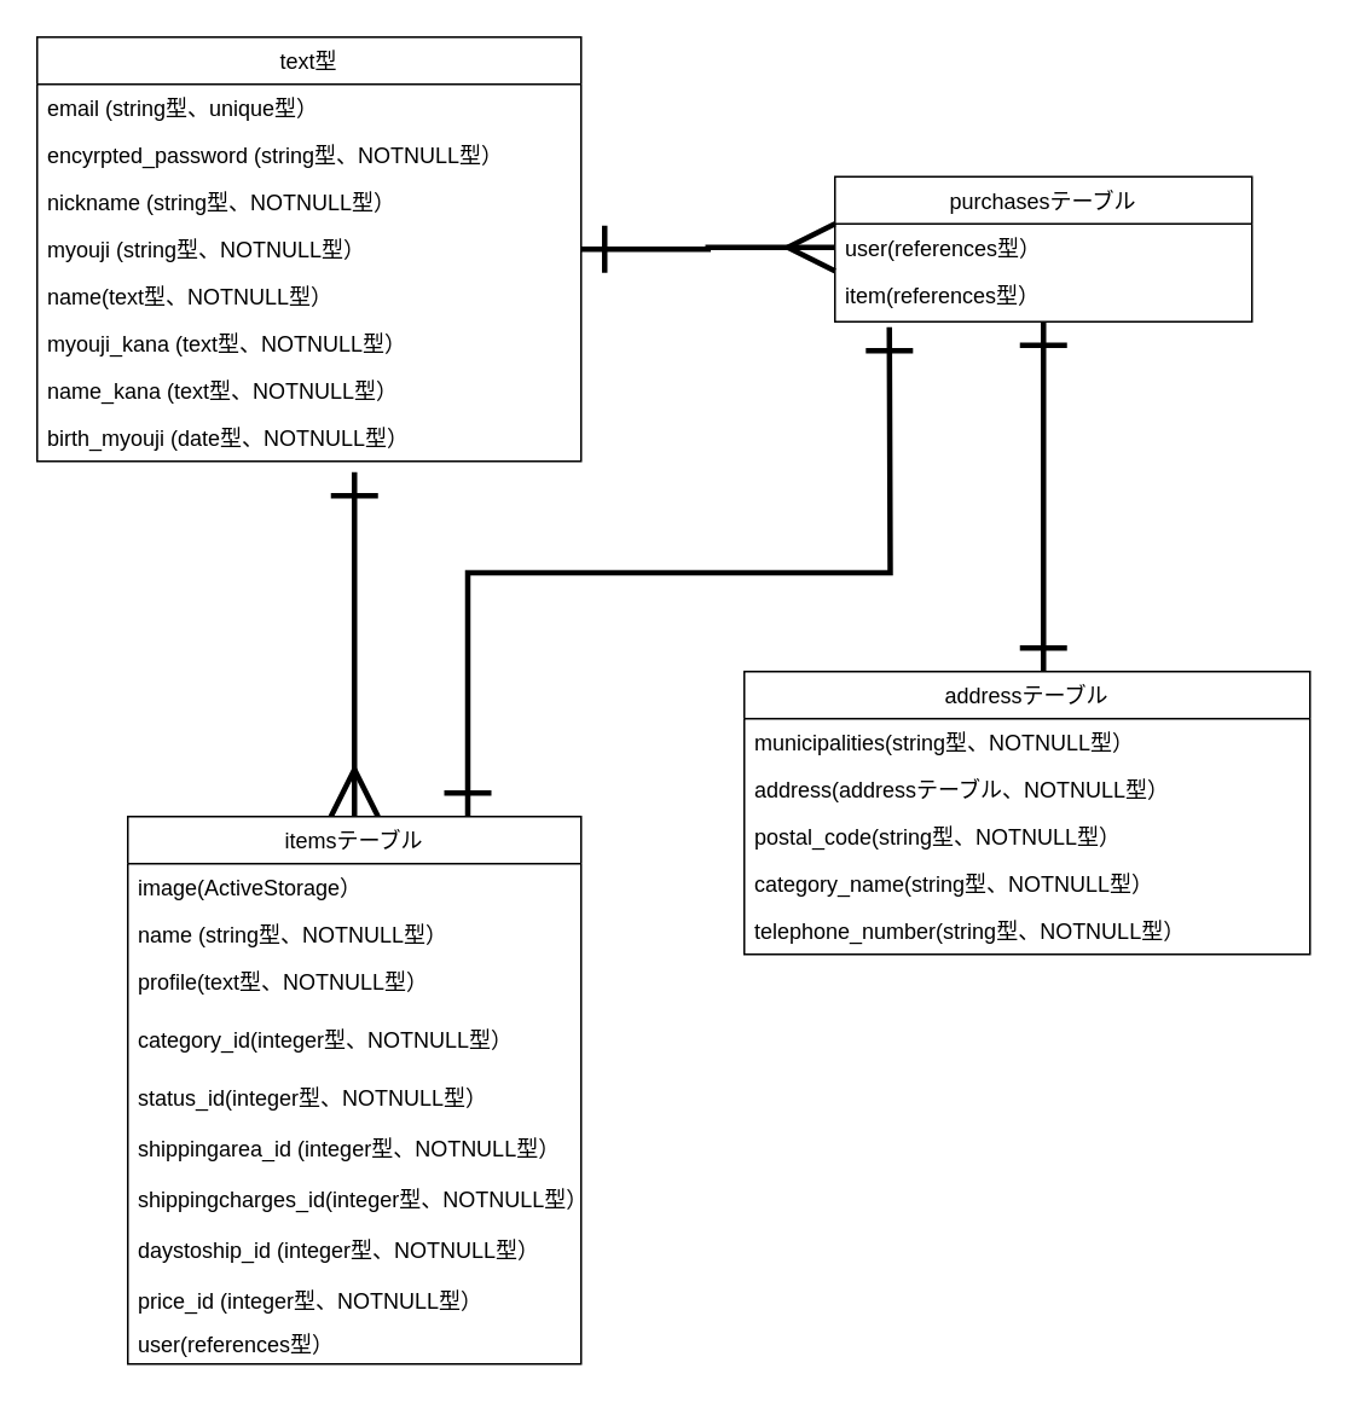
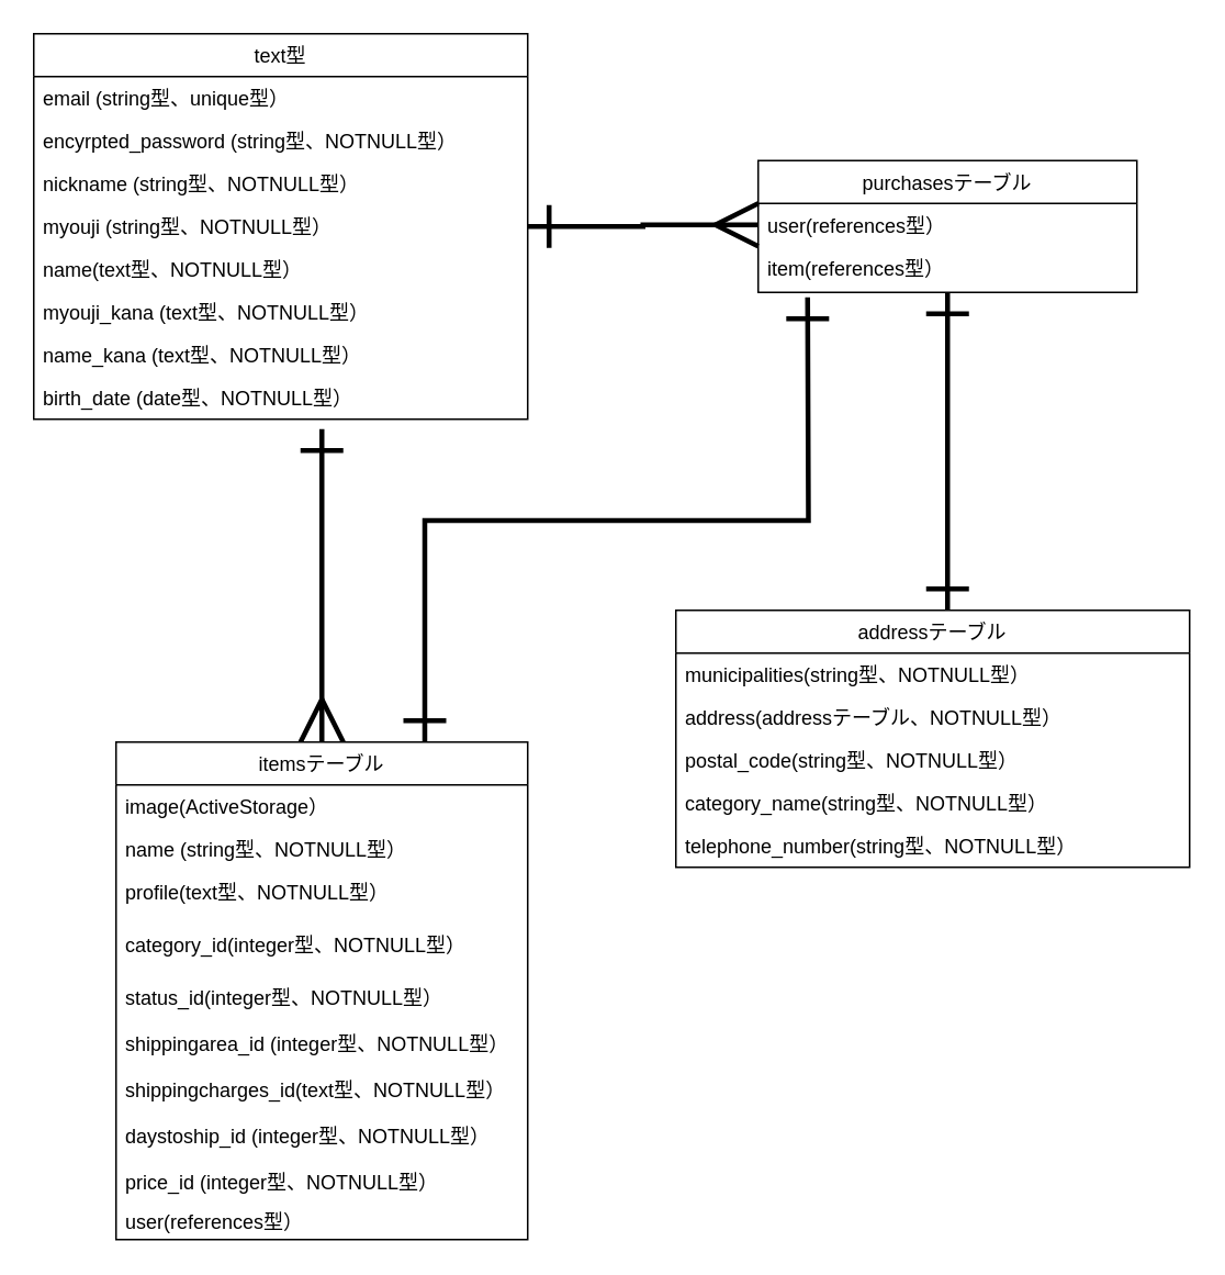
  <mxCell id="0" />
  <mxCell id="1" parent="0" />
  <mxCell id="2" value="text型" style="swimlane;fontStyle=0;childLayout=stackLayout;horizontal=1;startSize=26;horizontalStack=0;resizeParent=1;resizeParentMax=0;resizeLast=0;collapsible=1;marginBottom=0;" parent="1" vertex="1"><mxGeometry x="20" y="20" width="300" height="234" as="geometry"><mxRectangle x="70" y="130" width="50" height="26" as="alternateBounds" /></mxGeometry></mxCell>
  <mxCell id="3" value="email (string型、unique型）" style="text;strokeColor=none;fillColor=none;align=left;verticalAlign=top;spacingLeft=4;spacingRight=4;overflow=hidden;rotatable=0;points=[[0,0.5],[1,0.5]];portConstraint=eastwest;" parent="2" vertex="1"><mxGeometry y="26" width="300" height="26" as="geometry" /></mxCell>
  <mxCell id="4" value="encyrpted_password (string型、NOTNULL型）" style="text;strokeColor=none;fillColor=none;align=left;verticalAlign=top;spacingLeft=4;spacingRight=4;overflow=hidden;rotatable=0;points=[[0,0.5],[1,0.5]];portConstraint=eastwest;" parent="2" vertex="1"><mxGeometry y="52" width="300" height="26" as="geometry" /></mxCell>
  <mxCell id="5" value="nickname (string型、NOTNULL型）" style="text;strokeColor=none;fillColor=none;align=left;verticalAlign=top;spacingLeft=4;spacingRight=4;overflow=hidden;rotatable=0;points=[[0,0.5],[1,0.5]];portConstraint=eastwest;" vertex="1" parent="2"><mxGeometry y="78" width="300" height="26" as="geometry" /></mxCell>
  <mxCell id="6" value="myouji (string型、NOTNULL型）" style="text;strokeColor=none;fillColor=none;align=left;verticalAlign=top;spacingLeft=4;spacingRight=4;overflow=hidden;rotatable=0;points=[[0,0.5],[1,0.5]];portConstraint=eastwest;" parent="2" vertex="1"><mxGeometry y="104" width="300" height="26" as="geometry" /></mxCell>
  <mxCell id="7" value="name(text型、NOTNULL型）" style="text;strokeColor=none;fillColor=none;align=left;verticalAlign=top;spacingLeft=4;spacingRight=4;overflow=hidden;rotatable=0;points=[[0,0.5],[1,0.5]];portConstraint=eastwest;" parent="2" vertex="1"><mxGeometry y="130" width="300" height="26" as="geometry" /></mxCell>
  <mxCell id="8" value="myouji_kana (text型、NOTNULL型）" style="text;strokeColor=none;fillColor=none;align=left;verticalAlign=top;spacingLeft=4;spacingRight=4;overflow=hidden;rotatable=0;points=[[0,0.5],[1,0.5]];portConstraint=eastwest;" parent="2" vertex="1"><mxGeometry y="156" width="300" height="26" as="geometry" /></mxCell>
  <mxCell id="9" value="name_kana (text型、NOTNULL型）" style="text;strokeColor=none;fillColor=none;align=left;verticalAlign=top;spacingLeft=4;spacingRight=4;overflow=hidden;rotatable=0;points=[[0,0.5],[1,0.5]];portConstraint=eastwest;" parent="2" vertex="1"><mxGeometry y="182" width="300" height="26" as="geometry" /></mxCell>
- <mxCell id="10" value="birth_myouji (date型、NOTNULL型）" style="text;strokeColor=none;fillColor=none;align=left;verticalAlign=top;spacingLeft=4;spacingRight=4;overflow=hidden;rotatable=0;points=[[0,0.5],[1,0.5]];portConstraint=eastwest;" parent="2" vertex="1"><mxGeometry y="208" width="300" height="26" as="geometry" /></mxCell>
+ <mxCell id="10" value="birth_date (date型、NOTNULL型）" style="text;strokeColor=none;fillColor=none;align=left;verticalAlign=top;spacingLeft=4;spacingRight=4;overflow=hidden;rotatable=0;points=[[0,0.5],[1,0.5]];portConstraint=eastwest;" parent="2" vertex="1"><mxGeometry y="208" width="300" height="26" as="geometry" /></mxCell>
  <mxCell id="11" style="edgeStyle=orthogonalEdgeStyle;rounded=0;orthogonalLoop=1;jettySize=auto;html=1;startArrow=ERmany;startFill=0;endArrow=ERone;endFill=0;startSize=22;endSize=22;strokeWidth=3;" edge="1" parent="1" source="13"><mxGeometry relative="1" as="geometry"><mxPoint x="195" y="260" as="targetPoint" /></mxGeometry></mxCell>
  <mxCell id="12" style="edgeStyle=orthogonalEdgeStyle;rounded=0;orthogonalLoop=1;jettySize=auto;html=1;exitX=0.75;exitY=0;exitDx=0;exitDy=0;startArrow=ERone;startFill=0;endArrow=ERone;endFill=0;startSize=22;endSize=22;strokeWidth=3;" edge="1" parent="1" source="13"><mxGeometry relative="1" as="geometry"><mxPoint x="490" y="180" as="targetPoint" /></mxGeometry></mxCell>
  <mxCell id="13" value="itemsテーブル" style="swimlane;fontStyle=0;childLayout=stackLayout;horizontal=1;startSize=26;horizontalStack=0;resizeParent=1;resizeParentMax=0;resizeLast=0;collapsible=1;marginBottom=0;" parent="1" vertex="1"><mxGeometry x="70" y="450" width="250" height="302" as="geometry" /></mxCell>
  <mxCell id="14" value="image(ActiveStorage）" style="text;strokeColor=none;fillColor=none;align=left;verticalAlign=top;spacingLeft=4;spacingRight=4;overflow=hidden;rotatable=0;points=[[0,0.5],[1,0.5]];portConstraint=eastwest;" parent="13" vertex="1"><mxGeometry y="26" width="250" height="26" as="geometry" /></mxCell>
  <mxCell id="15" value="name (string型、NOTNULL型）" style="text;strokeColor=none;fillColor=none;align=left;verticalAlign=top;spacingLeft=4;spacingRight=4;overflow=hidden;rotatable=0;points=[[0,0.5],[1,0.5]];portConstraint=eastwest;" parent="13" vertex="1"><mxGeometry y="52" width="250" height="26" as="geometry" /></mxCell>
  <mxCell id="16" value="profile(text型、NOTNULL型）" style="text;strokeColor=none;fillColor=none;align=left;verticalAlign=top;spacingLeft=4;spacingRight=4;overflow=hidden;rotatable=0;points=[[0,0.5],[1,0.5]];portConstraint=eastwest;" parent="13" vertex="1"><mxGeometry y="78" width="250" height="32" as="geometry" /></mxCell>
  <mxCell id="17" value="category_id(integer型、NOTNULL型）" style="text;strokeColor=none;fillColor=none;align=left;verticalAlign=top;spacingLeft=4;spacingRight=4;overflow=hidden;rotatable=0;points=[[0,0.5],[1,0.5]];portConstraint=eastwest;" parent="13" vertex="1"><mxGeometry y="110" width="250" height="32" as="geometry" /></mxCell>
  <mxCell id="18" value="status_id(integer型、NOTNULL型）" style="text;strokeColor=none;fillColor=none;align=left;verticalAlign=top;spacingLeft=4;spacingRight=4;overflow=hidden;rotatable=0;points=[[0,0.5],[1,0.5]];portConstraint=eastwest;" parent="13" vertex="1"><mxGeometry y="142" width="250" height="28" as="geometry" /></mxCell>
  <mxCell id="19" value="shippingarea_id (integer型、NOTNULL型）" style="text;strokeColor=none;fillColor=none;align=left;verticalAlign=top;spacingLeft=4;spacingRight=4;overflow=hidden;rotatable=0;points=[[0,0.5],[1,0.5]];portConstraint=eastwest;" parent="13" vertex="1"><mxGeometry y="170" width="250" height="28" as="geometry" /></mxCell>
- <mxCell id="20" value="shippingcharges_id(integer型、NOTNULL型）" style="text;strokeColor=none;fillColor=none;align=left;verticalAlign=top;spacingLeft=4;spacingRight=4;overflow=hidden;rotatable=0;points=[[0,0.5],[1,0.5]];portConstraint=eastwest;" parent="13" vertex="1"><mxGeometry y="198" width="250" height="28" as="geometry" /></mxCell>
+ <mxCell id="20" value="shippingcharges_id(text型、NOTNULL型）" style="text;strokeColor=none;fillColor=none;align=left;verticalAlign=top;spacingLeft=4;spacingRight=4;overflow=hidden;rotatable=0;points=[[0,0.5],[1,0.5]];portConstraint=eastwest;" parent="13" vertex="1"><mxGeometry y="198" width="250" height="28" as="geometry" /></mxCell>
  <mxCell id="21" value="daystoship_id (integer型、NOTNULL型）" style="text;strokeColor=none;fillColor=none;align=left;verticalAlign=top;spacingLeft=4;spacingRight=4;overflow=hidden;rotatable=0;points=[[0,0.5],[1,0.5]];portConstraint=eastwest;" parent="13" vertex="1"><mxGeometry y="226" width="250" height="28" as="geometry" /></mxCell>
  <mxCell id="22" value="price_id (integer型、NOTNULL型）" style="text;strokeColor=none;fillColor=none;align=left;verticalAlign=top;spacingLeft=4;spacingRight=4;overflow=hidden;rotatable=0;points=[[0,0.5],[1,0.5]];portConstraint=eastwest;" vertex="1" parent="13"><mxGeometry y="254" width="250" height="24" as="geometry" /></mxCell>
  <mxCell id="23" value="user(references型）" style="text;strokeColor=none;fillColor=none;align=left;verticalAlign=top;spacingLeft=4;spacingRight=4;overflow=hidden;rotatable=0;points=[[0,0.5],[1,0.5]];portConstraint=eastwest;" parent="13" vertex="1"><mxGeometry y="278" width="250" height="24" as="geometry" /></mxCell>
  <mxCell id="24" style="edgeStyle=orthogonalEdgeStyle;rounded=0;orthogonalLoop=1;jettySize=auto;html=1;exitX=1;exitY=0.5;exitDx=0;exitDy=0;" parent="13" source="16" target="16" edge="1"><mxGeometry relative="1" as="geometry" /></mxCell>
  <mxCell id="25" style="edgeStyle=orthogonalEdgeStyle;rounded=0;orthogonalLoop=1;jettySize=auto;html=1;startArrow=ERone;startFill=0;endArrow=ERone;endFill=0;startSize=22;endSize=22;strokeWidth=3;" edge="1" parent="1" source="26"><mxGeometry relative="1" as="geometry"><mxPoint x="575" y="370" as="targetPoint" /></mxGeometry></mxCell>
  <mxCell id="26" value="purchasesテーブル" style="swimlane;fontStyle=0;childLayout=stackLayout;horizontal=1;startSize=26;horizontalStack=0;resizeParent=1;resizeParentMax=0;resizeLast=0;collapsible=1;marginBottom=0;" parent="1" vertex="1"><mxGeometry x="460" y="97" width="230" height="80" as="geometry" /></mxCell>
  <mxCell id="27" value="user(references型）" style="text;strokeColor=none;fillColor=none;align=left;verticalAlign=top;spacingLeft=4;spacingRight=4;overflow=hidden;rotatable=0;points=[[0,0.5],[1,0.5]];portConstraint=eastwest;" parent="26" vertex="1"><mxGeometry y="26" width="230" height="26" as="geometry" /></mxCell>
  <mxCell id="28" value="item(references型）" style="text;strokeColor=none;fillColor=none;align=left;verticalAlign=top;spacingLeft=4;spacingRight=4;overflow=hidden;rotatable=0;points=[[0,0.5],[1,0.5]];portConstraint=eastwest;" parent="26" vertex="1"><mxGeometry y="52" width="230" height="28" as="geometry" /></mxCell>
  <mxCell id="29" value="addressテーブル" style="swimlane;fontStyle=0;childLayout=stackLayout;horizontal=1;startSize=26;horizontalStack=0;resizeParent=1;resizeParentMax=0;resizeLast=0;collapsible=1;marginBottom=0;" parent="1" vertex="1"><mxGeometry x="410" y="370" width="312" height="156" as="geometry" /></mxCell>
  <mxCell id="30" value="municipalities(string型、NOTNULL型）" style="text;strokeColor=none;fillColor=none;align=left;verticalAlign=top;spacingLeft=4;spacingRight=4;overflow=hidden;rotatable=0;points=[[0,0.5],[1,0.5]];portConstraint=eastwest;" parent="29" vertex="1"><mxGeometry y="26" width="312" height="26" as="geometry" /></mxCell>
  <mxCell id="31" value="address(addressテーブル、NOTNULL型）" style="text;strokeColor=none;fillColor=none;align=left;verticalAlign=top;spacingLeft=4;spacingRight=4;overflow=hidden;rotatable=0;points=[[0,0.5],[1,0.5]];portConstraint=eastwest;" parent="29" vertex="1"><mxGeometry y="52" width="312" height="26" as="geometry" /></mxCell>
  <mxCell id="32" value="postal_code(string型、NOTNULL型）" style="text;strokeColor=none;fillColor=none;align=left;verticalAlign=top;spacingLeft=4;spacingRight=4;overflow=hidden;rotatable=0;points=[[0,0.5],[1,0.5]];portConstraint=eastwest;" parent="29" vertex="1"><mxGeometry y="78" width="312" height="26" as="geometry" /></mxCell>
  <mxCell id="33" value="category_name(string型、NOTNULL型）" style="text;strokeColor=none;fillColor=none;align=left;verticalAlign=top;spacingLeft=4;spacingRight=4;overflow=hidden;rotatable=0;points=[[0,0.5],[1,0.5]];portConstraint=eastwest;" parent="29" vertex="1"><mxGeometry y="104" width="312" height="26" as="geometry" /></mxCell>
  <mxCell id="34" value="telephone_number(string型、NOTNULL型）" style="text;strokeColor=none;fillColor=none;align=left;verticalAlign=top;spacingLeft=4;spacingRight=4;overflow=hidden;rotatable=0;points=[[0,0.5],[1,0.5]];portConstraint=eastwest;" parent="29" vertex="1"><mxGeometry y="130" width="312" height="26" as="geometry" /></mxCell>
  <mxCell id="35" style="edgeStyle=orthogonalEdgeStyle;rounded=0;orthogonalLoop=1;jettySize=auto;html=1;exitX=1;exitY=0.5;exitDx=0;exitDy=0;entryX=0;entryY=0.5;entryDx=0;entryDy=0;startArrow=ERone;startFill=0;endArrow=ERmany;endFill=0;startSize=22;endSize=22;strokeWidth=3;" edge="1" parent="1" source="6" target="27"><mxGeometry relative="1" as="geometry" /></mxCell>
